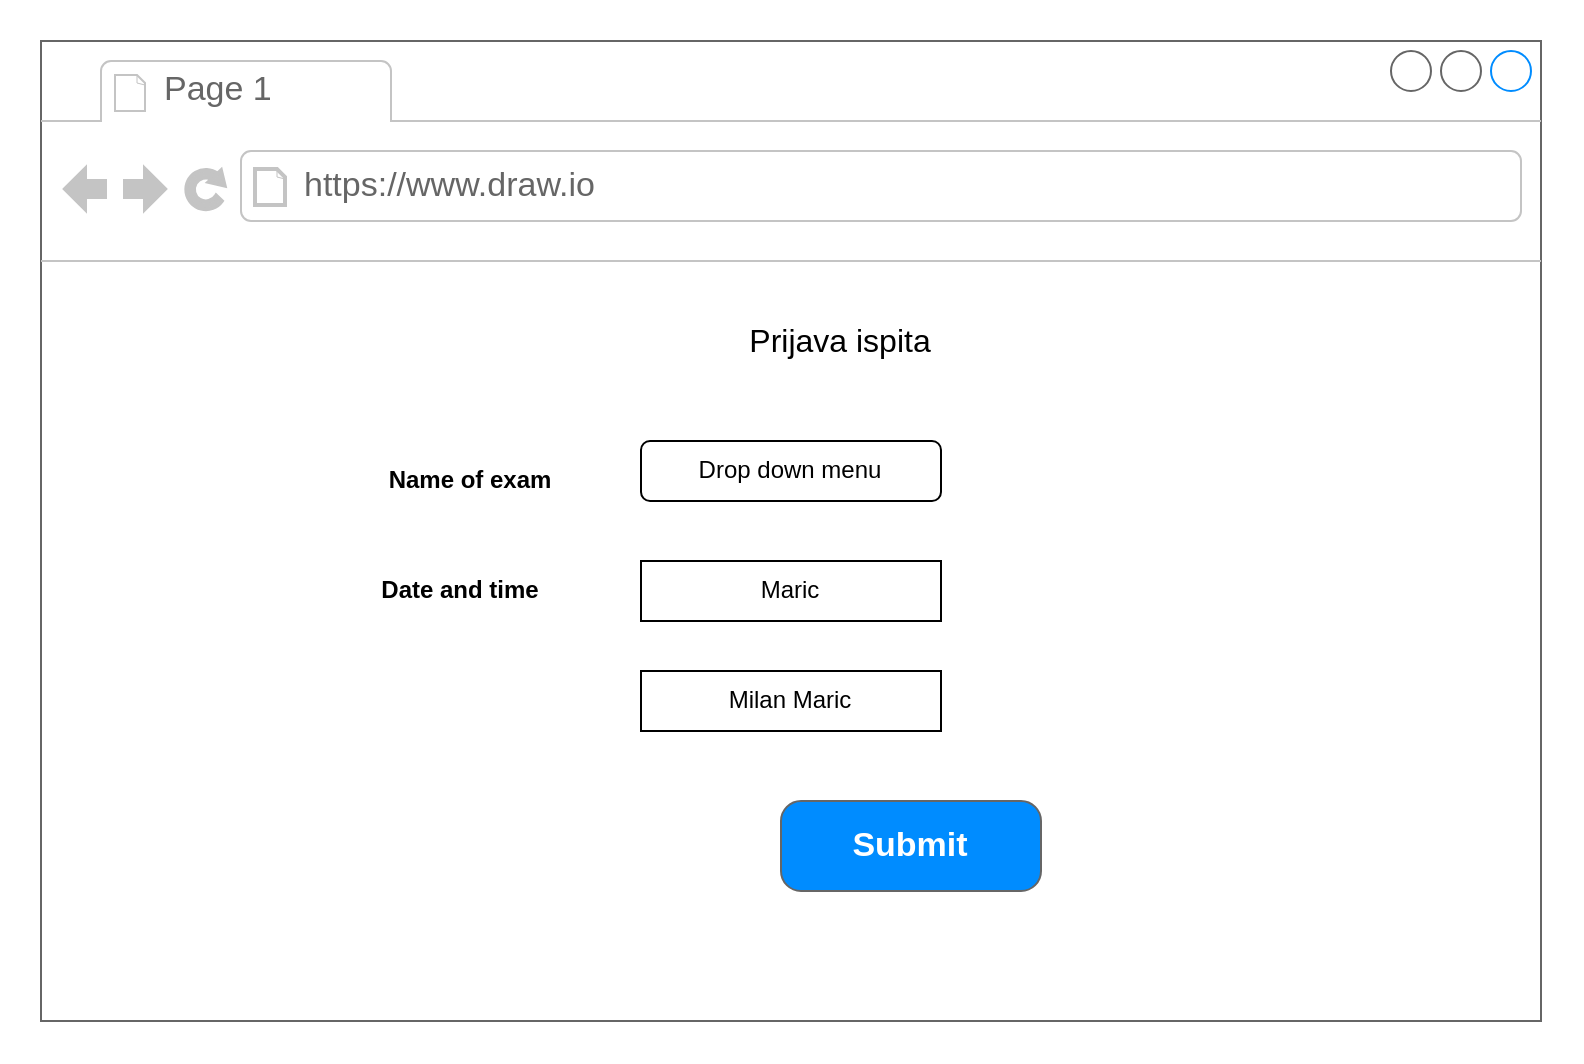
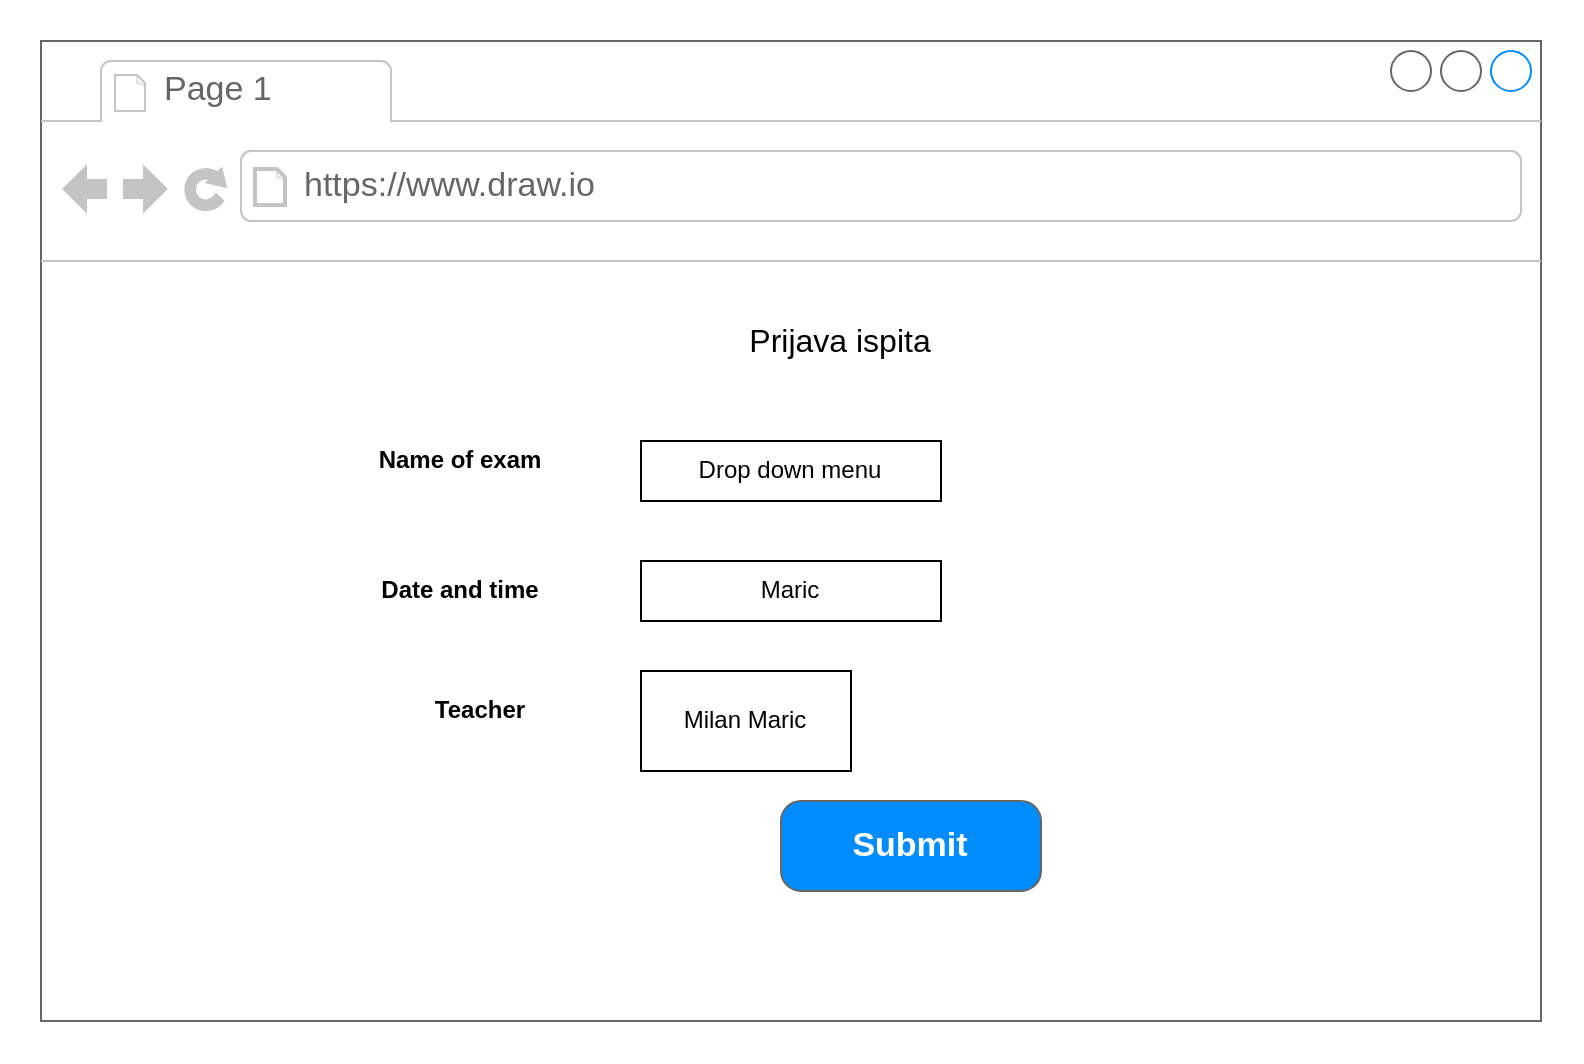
  <mxCell id="0" />
  <mxCell id="1" parent="0" />
  <mxCell id="2" value="" style="strokeWidth=1;shadow=0;dashed=0;align=center;html=1;shape=mxgraph.mockup.containers.browserWindow;rSize=0;strokeColor=#666666;strokeColor2=#008cff;strokeColor3=#c4c4c4;mainText=,;recursiveResize=0;" vertex="1" parent="1"><mxGeometry x="20" y="20" width="750" height="490" as="geometry" /></mxCell>
  <mxCell id="3" value="Page 1" style="strokeWidth=1;shadow=0;dashed=0;align=center;html=1;shape=mxgraph.mockup.containers.anchor;fontSize=17;fontColor=#666666;align=left;" vertex="1" parent="2"><mxGeometry x="60" y="12" width="110" height="26" as="geometry" /></mxCell>
  <mxCell id="4" value="https://www.draw.io" style="strokeWidth=1;shadow=0;dashed=0;align=center;html=1;shape=mxgraph.mockup.containers.anchor;rSize=0;fontSize=17;fontColor=#666666;align=left;" vertex="1" parent="2"><mxGeometry x="130" y="60" width="250" height="26" as="geometry" /></mxCell>
  <mxCell id="5" value="Submit" style="strokeWidth=1;shadow=0;dashed=0;align=center;html=1;shape=mxgraph.mockup.buttons.button;strokeColor=#666666;fontColor=#ffffff;mainText=;buttonStyle=round;fontSize=17;fontStyle=1;fillColor=#008cff;whiteSpace=wrap;" vertex="1" parent="2"><mxGeometry x="370" y="380" width="130" height="45" as="geometry" /></mxCell>
  <mxCell id="6" value="&lt;font style=&quot;font-size: 16px&quot;&gt;Prijava ispita&lt;/font&gt;" style="text;html=1;strokeColor=none;fillColor=none;align=center;verticalAlign=middle;whiteSpace=wrap;rounded=0;" parent="1" vertex="1"><mxGeometry x="340" y="160" width="160" height="20" as="geometry" /></mxCell>
- <mxCell id="7" value="Name of exam" style="text;html=1;strokeColor=none;fillColor=none;align=center;verticalAlign=middle;whiteSpace=wrap;rounded=0;fontStyle=1" parent="1" vertex="1"><mxGeometry x="180" y="230" width="110" height="20" as="geometry" /></mxCell>
- <mxCell id="8" value="Drop down menu" style="whiteSpace=wrap;html=1;rounded=1;" parent="1" vertex="1"><mxGeometry x="320" y="220" width="150" height="30" as="geometry" /></mxCell>
+ <mxCell id="7" value="Name of exam" style="text;html=1;strokeColor=none;fillColor=none;align=center;verticalAlign=middle;whiteSpace=wrap;rounded=0;fontStyle=1" parent="1" vertex="1"><mxGeometry x="175" y="220" width="110" height="20" as="geometry" /></mxCell>
+ <mxCell id="8" value="Drop down menu" style="rounded=0;whiteSpace=wrap;html=1;" parent="1" vertex="1"><mxGeometry x="320" y="220" width="150" height="30" as="geometry" /></mxCell>
  <mxCell id="9" value="&lt;b&gt;Date and time&lt;/b&gt;" style="text;html=1;strokeColor=none;fillColor=none;align=center;verticalAlign=middle;whiteSpace=wrap;rounded=0;" parent="1" vertex="1"><mxGeometry x="180" y="285" width="100" height="20" as="geometry" /></mxCell>
  <mxCell id="10" value="Maric" style="rounded=0;whiteSpace=wrap;html=1;" parent="1" vertex="1"><mxGeometry x="320" y="280" width="150" height="30" as="geometry" /></mxCell>
- <mxCell id="12" value="Milan Maric" style="rounded=0;whiteSpace=wrap;html=1;" parent="1" vertex="1"><mxGeometry x="320" y="335" width="150" height="30" as="geometry" /></mxCell>
+ <mxCell id="11" value="&lt;b&gt;Teacher&lt;/b&gt;" style="text;html=1;strokeColor=none;fillColor=none;align=center;verticalAlign=middle;whiteSpace=wrap;rounded=0;" parent="1" vertex="1"><mxGeometry x="180" y="345" width="120" height="20" as="geometry" /></mxCell>
+ <mxCell id="12" value="Milan Maric" style="rounded=0;whiteSpace=wrap;html=1;" parent="1" vertex="1"><mxGeometry x="320" y="335" width="105" height="50" as="geometry" /></mxCell>
